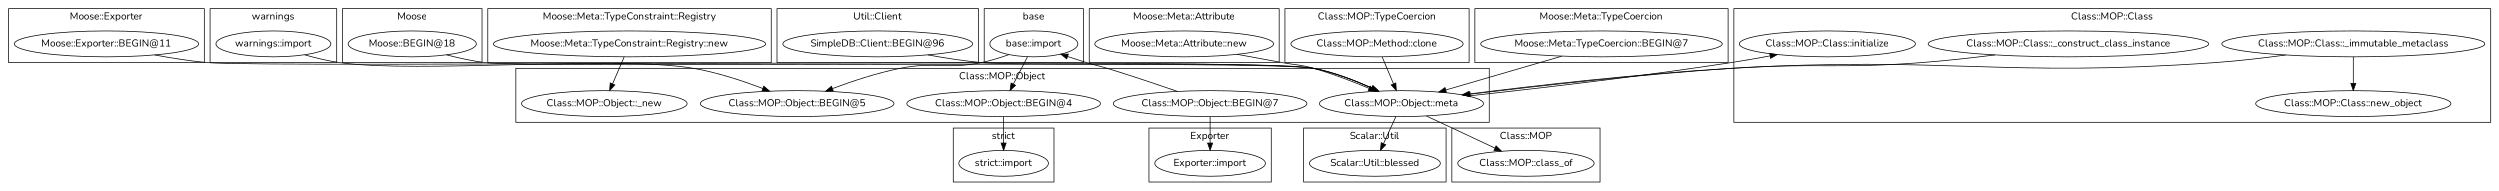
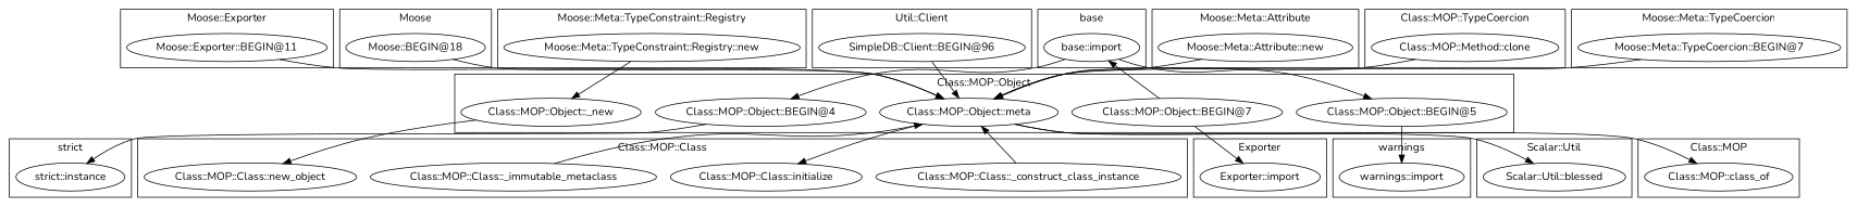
  digraph {
    fontname=Nunito
    node [fontname=Nunito]
    edge [fontname=Nunito]
    "Moose::Exporter::BEGIN@11"
    "warnings::import"
    "Moose::BEGIN@18"
    "Moose::Meta::TypeConstraint::Registry::new"
    "Scalar::Util::blessed"
    n6 [label="SimpleDB::Client::BEGIN@96"]
    "Class::MOP::Object::BEGIN@4"
    "Class::MOP::Object::_new"
    "Class::MOP::Object::BEGIN@7"
    "Class::MOP::Object::BEGIN@5"
    "Class::MOP::Object::meta"
    "base::import"
-   "strict::import"
+   "strict::import" [label="strict::instance"]
    "Class::MOP::Class::_immutable_metaclass"
    "Class::MOP::Class::_construct_class_instance"
    "Class::MOP::Class::initialize"
    "Class::MOP::Class::new_object"
    "Class::MOP::class_of"
    "Exporter::import"
    "Moose::Meta::Attribute::new"
    "Class::MOP::Method::clone"
    n22 [label="Moose::Meta::TypeCoercion::BEGIN@7"]
    subgraph cluster_1 {
      label="Moose::Exporter"
      "Moose::Exporter::BEGIN@11"
    }
    subgraph cluster_2 {
      label=warnings
      "warnings::import"
    }
    subgraph cluster_3 {
      label=Moose
      "Moose::BEGIN@18"
    }
    subgraph cluster_4 {
      label="Moose::Meta::TypeConstraint::Registry"
      "Moose::Meta::TypeConstraint::Registry::new"
    }
    subgraph cluster_5 {
      label="Scalar::Util"
      "Scalar::Util::blessed"
    }
    subgraph cluster_6 {
      label="Util::Client"
      n6
    }
    subgraph cluster_7 {
      label="Class::MOP::Object"
      "Class::MOP::Object::BEGIN@4"
      "Class::MOP::Object::_new"
      "Class::MOP::Object::BEGIN@7"
      "Class::MOP::Object::BEGIN@5"
      "Class::MOP::Object::meta"
    }
    subgraph cluster_8 {
      label=base
      "base::import"
    }
    subgraph cluster_9 {
      label="strict"
      "strict::import"
    }
    subgraph cluster_10 {
      label="Class::MOP::Class"
      "Class::MOP::Class::_immutable_metaclass"
      "Class::MOP::Class::_construct_class_instance"
      "Class::MOP::Class::initialize"
      "Class::MOP::Class::new_object"
    }
    subgraph cluster_11 {
      label="Class::MOP"
      "Class::MOP::class_of"
    }
    subgraph cluster_12 {
      label=Exporter
      "Exporter::import"
    }
    subgraph cluster_13 {
      label="Moose::Meta::Attribute"
      "Moose::Meta::Attribute::new"
    }
    subgraph cluster_14 {
      label="Class::MOP::TypeCoercion"
      "Class::MOP::Method::clone"
    }
    subgraph cluster_15 {
      label="Moose::Meta::TypeCoercion"
      n22
    }
    "Moose::Exporter::BEGIN@11" -> "Class::MOP::Object::meta"
    "Moose::BEGIN@18" -> "Class::MOP::Object::meta"
    "Moose::Meta::TypeConstraint::Registry::new" -> "Class::MOP::Object::_new"
    n6 -> "Class::MOP::Object::meta"
    "Class::MOP::Object::BEGIN@4" -> "strict::import"
-   "Class::MOP::Class::_immutable_metaclass" -> "Class::MOP::Class::new_object"
+   "Class::MOP::Object::_new" -> "Class::MOP::Class::new_object"
    "Class::MOP::Object::BEGIN@7" -> "base::import"
    "Class::MOP::Object::BEGIN@7" -> "Exporter::import"
-   "warnings::import" -> "Class::MOP::Object::BEGIN@5"
+   "Class::MOP::Object::BEGIN@5" -> "warnings::import"
    "Class::MOP::Object::meta" -> "Scalar::Util::blessed"
    "Class::MOP::Object::meta" -> "Class::MOP::Class::initialize"
    "Class::MOP::Object::meta" -> "Class::MOP::class_of"
    "base::import" -> "Class::MOP::Object::BEGIN@4"
    "base::import" -> "Class::MOP::Object::BEGIN@5"
    "Class::MOP::Class::_immutable_metaclass" -> "Class::MOP::Object::meta"
    "Class::MOP::Class::_construct_class_instance" -> "Class::MOP::Object::meta"
    "Moose::Meta::Attribute::new" -> "Class::MOP::Object::meta"
    "Class::MOP::Method::clone" -> "Class::MOP::Object::meta"
    n22 -> "Class::MOP::Object::meta"
  }
